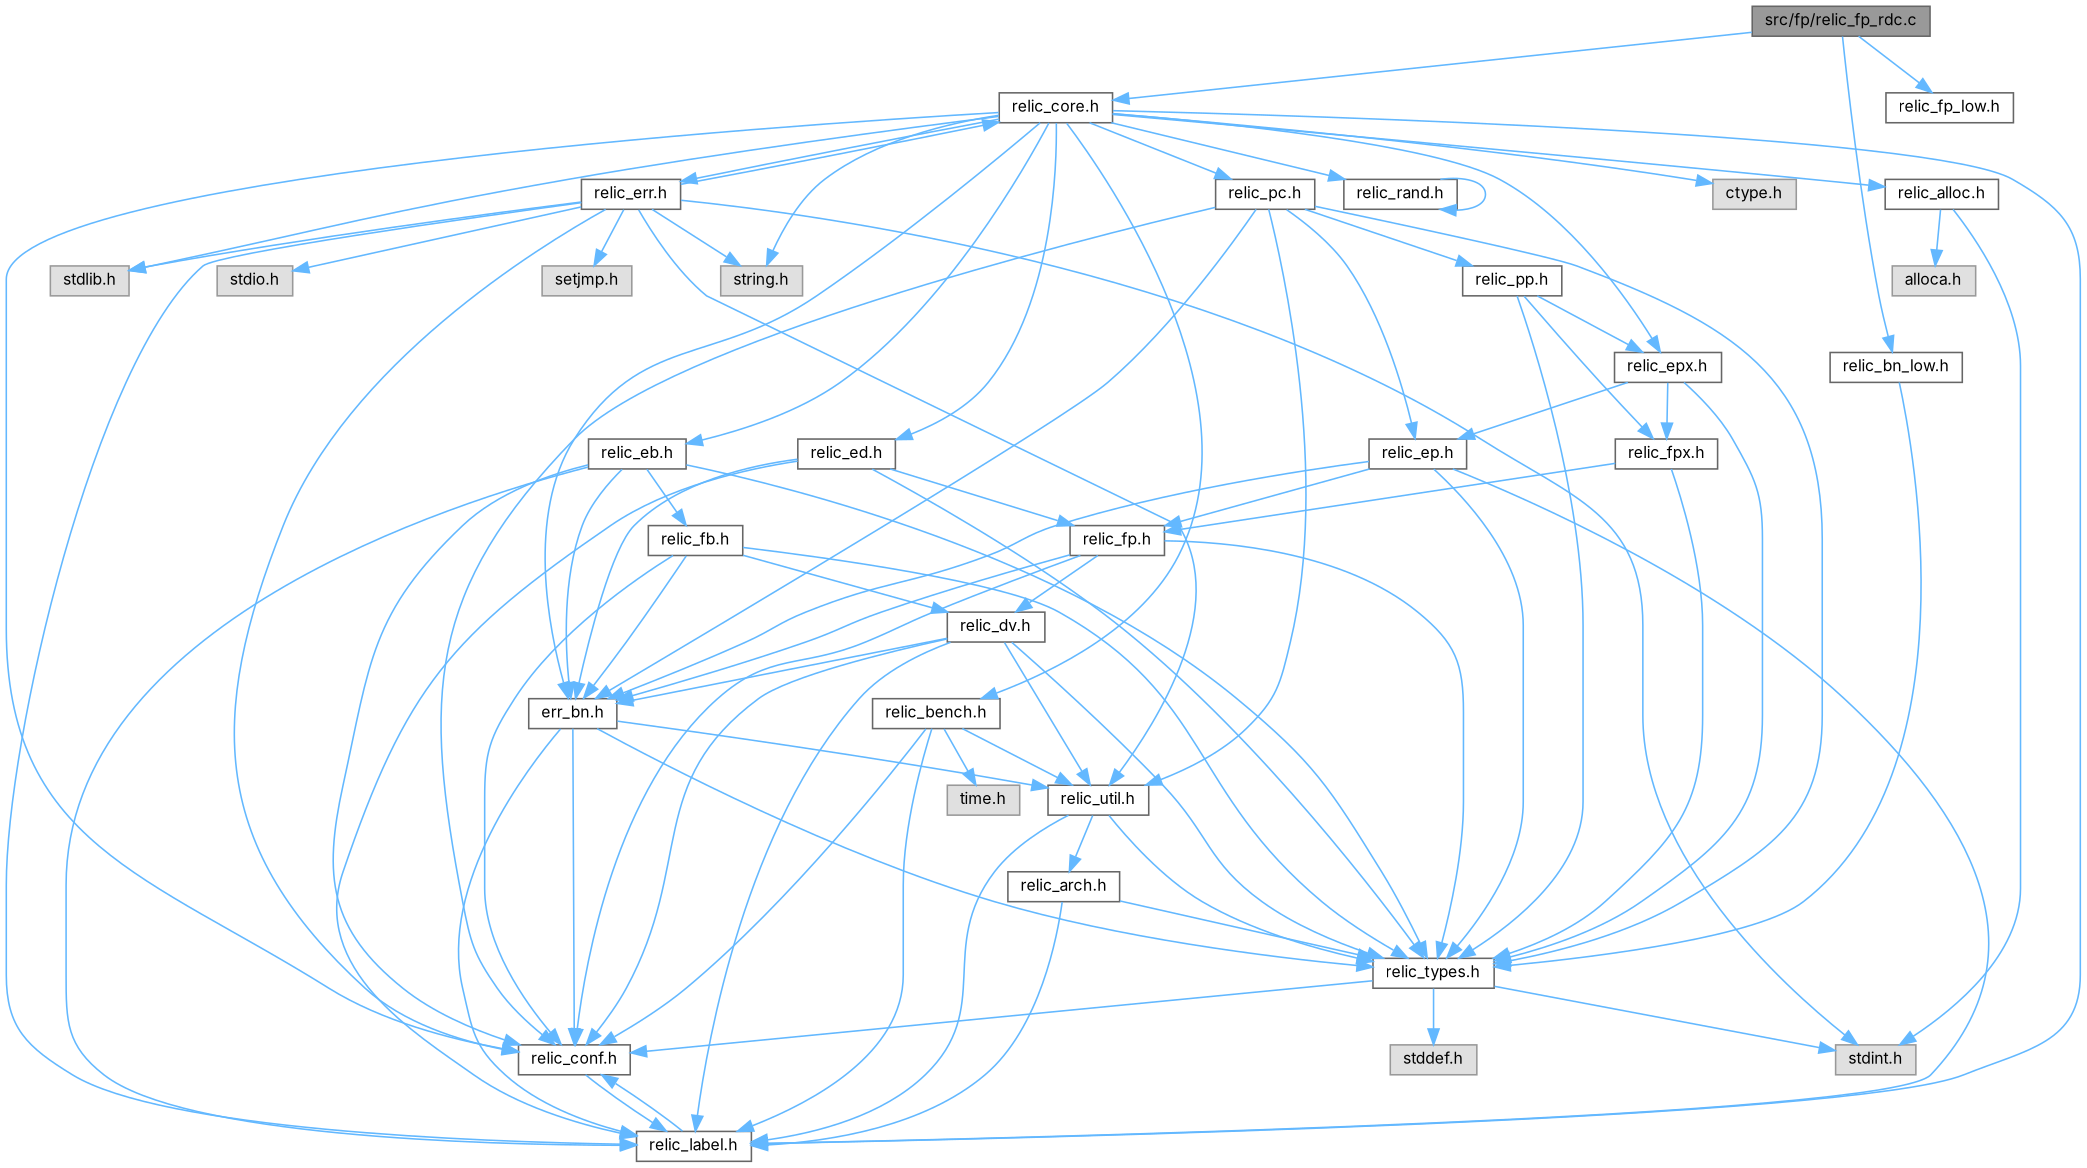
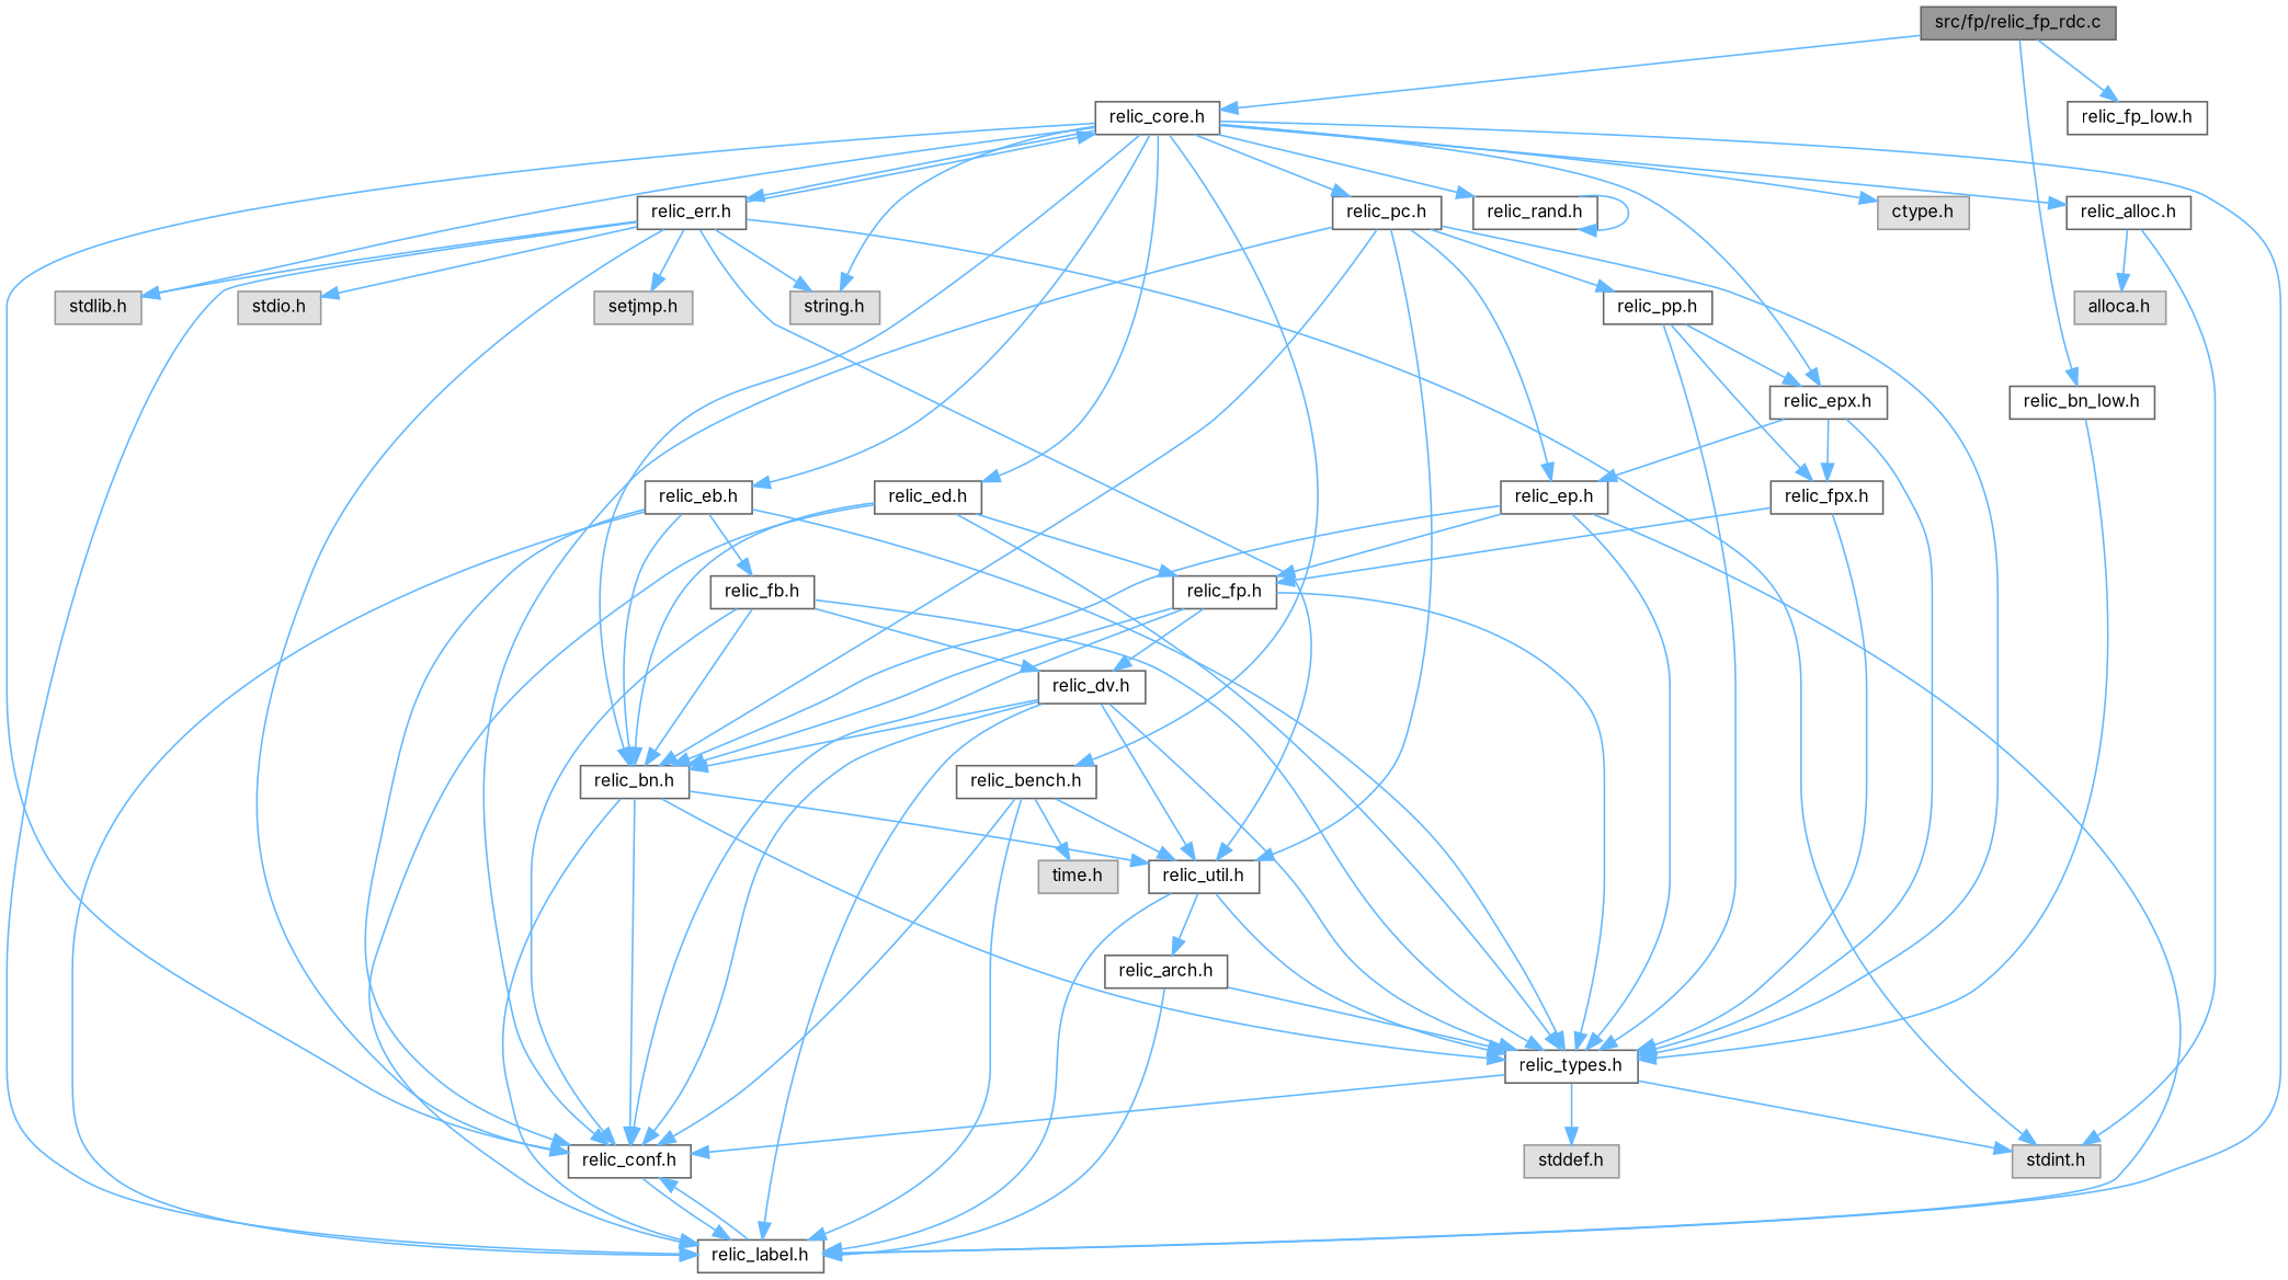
  digraph {
    fontname=Inter
    node [color=grey40 fillcolor=white fontname=Inter fontsize=10 shape=box style=filled]
    edge [color=steelblue1 fontname=Inter fontsize=10 labelfontname=Helvetica labelfontsize=10 style=solid]
    n1 [color=gray40 fillcolor=grey60 fontcolor=black height=0.2 label="src/fp/relic_fp_rdc.c" width=0.4]
    n2 [height=0.2 label="relic_core.h" width=0.4]
    n3 [height=0.2 label="relic_bn_low.h" width=0.4]
    n4 [height=0.2 label="relic_fp_low.h" width=0.4]
    n5 [color=grey60 fillcolor="#E0E0E0" height=0.2 label="stdlib.h" width=0.4]
    n6 [color=grey60 fillcolor="#E0E0E0" height=0.2 label="string.h" width=0.4]
    n7 [color=grey60 fillcolor="#E0E0E0" height=0.2 label="ctype.h" width=0.4]
    n8 [height=0.2 label="relic_err.h" width=0.4]
    n9 [height=0.2 label="relic_conf.h" width=0.4]
    n10 [height=0.2 label="relic_label.h" width=0.4]
-   n11 [height=0.2 label="err_bn.h" width=0.4]
+   n11 [height=0.2 label="relic_bn.h" width=0.4]
    n12 [height=0.2 label="relic_eb.h" width=0.4]
    n13 [height=0.2 label="relic_epx.h" width=0.4]
    n14 [height=0.2 label="relic_ed.h" width=0.4]
    n15 [height=0.2 label="relic_pc.h" width=0.4]
    n16 [height=0.2 label="relic_bench.h" width=0.4]
    n17 [height=0.2 label="relic_rand.h" width=0.4]
    n18 [height=0.2 label="relic_alloc.h" width=0.4]
    n19 [height=0.2 label="relic_types.h" width=0.4]
    n20 [color=grey60 fillcolor="#E0E0E0" height=0.2 label="stdio.h" width=0.4]
    n21 [color=grey60 fillcolor="#E0E0E0" height=0.2 label="stdint.h" width=0.4]
    n22 [height=0.2 label="relic_util.h" width=0.4]
    n23 [color=grey60 fillcolor="#E0E0E0" height=0.2 label="setjmp.h" width=0.4]
    n24 [height=0.2 label="relic_fb.h" width=0.4]
    n25 [height=0.2 label="relic_fpx.h" width=0.4]
    n26 [height=0.2 label="relic_ep.h" width=0.4]
    n27 [height=0.2 label="relic_fp.h" width=0.4]
    n28 [height=0.2 label="relic_pp.h" width=0.4]
    n29 [color=grey60 fillcolor="#E0E0E0" height=0.2 label="time.h" width=0.4]
    n30 [color=grey60 fillcolor="#E0E0E0" height=0.2 label="alloca.h" width=0.4]
    n31 [height=0.2 label="relic_arch.h" width=0.4]
    n32 [color=grey60 fillcolor="#E0E0E0" height=0.2 label="stddef.h" width=0.4]
    n33 [height=0.2 label="relic_dv.h" width=0.4]
    n1 -> n2
    n1 -> n3
    n1 -> n4
    n2 -> n5
    n2 -> n6
    n2 -> n7
    n2 -> n8
    n2 -> n9
    n2 -> n10
    n2 -> n11
    n2 -> n12
    n2 -> n13
    n2 -> n14
    n2 -> n15
    n2 -> n16
    n2 -> n17
    n2 -> n18
    n3 -> n19
    n8 -> n2
    n8 -> n5
    n8 -> n6
    n8 -> n9
    n8 -> n10
    n8 -> n20
    n8 -> n21
    n8 -> n22
    n8 -> n23
    n9 -> n10
    n10 -> n9
    n11 -> n9
    n11 -> n10
    n11 -> n19
    n11 -> n22
    n12 -> n9
    n12 -> n10
    n12 -> n11
    n12 -> n19
    n12 -> n24
    n13 -> n19
    n13 -> n25
    n13 -> n26
    n14 -> n10
    n14 -> n11
    n14 -> n19
    n14 -> n27
    n15 -> n9
    n15 -> n11
    n15 -> n19
    n15 -> n22
    n15 -> n26
    n15 -> n28
    n16 -> n9
    n16 -> n10
    n16 -> n22
    n16 -> n29
    n17 -> n17
    n18 -> n21
    n18 -> n30
    n19 -> n9
    n19 -> n21
    n19 -> n32
    n22 -> n10
    n22 -> n19
    n22 -> n31
    n24 -> n9
    n24 -> n11
    n24 -> n19
    n24 -> n33
    n25 -> n19
    n25 -> n27
    n26 -> n10
    n26 -> n11
    n26 -> n19
    n26 -> n27
    n27 -> n9
    n27 -> n11
    n27 -> n19
    n27 -> n33
    n28 -> n13
    n28 -> n19
    n28 -> n25
    n31 -> n10
    n31 -> n19
    n33 -> n9
    n33 -> n10
    n33 -> n11
    n33 -> n19
    n33 -> n22
  }
